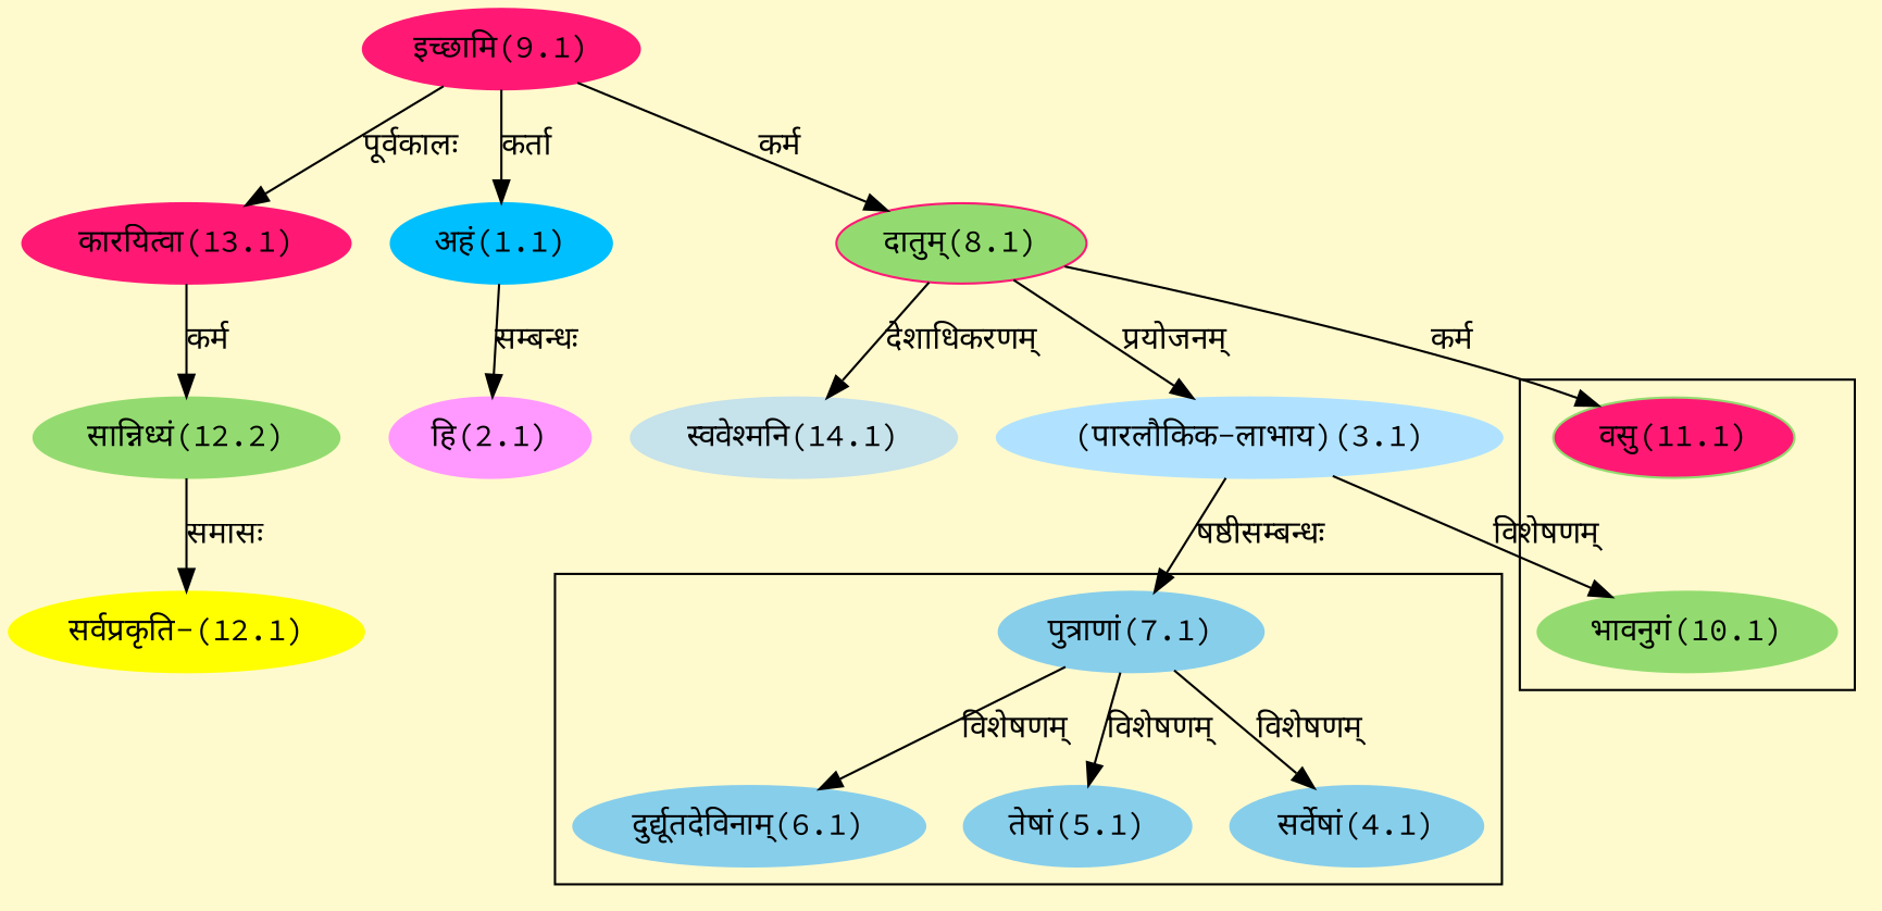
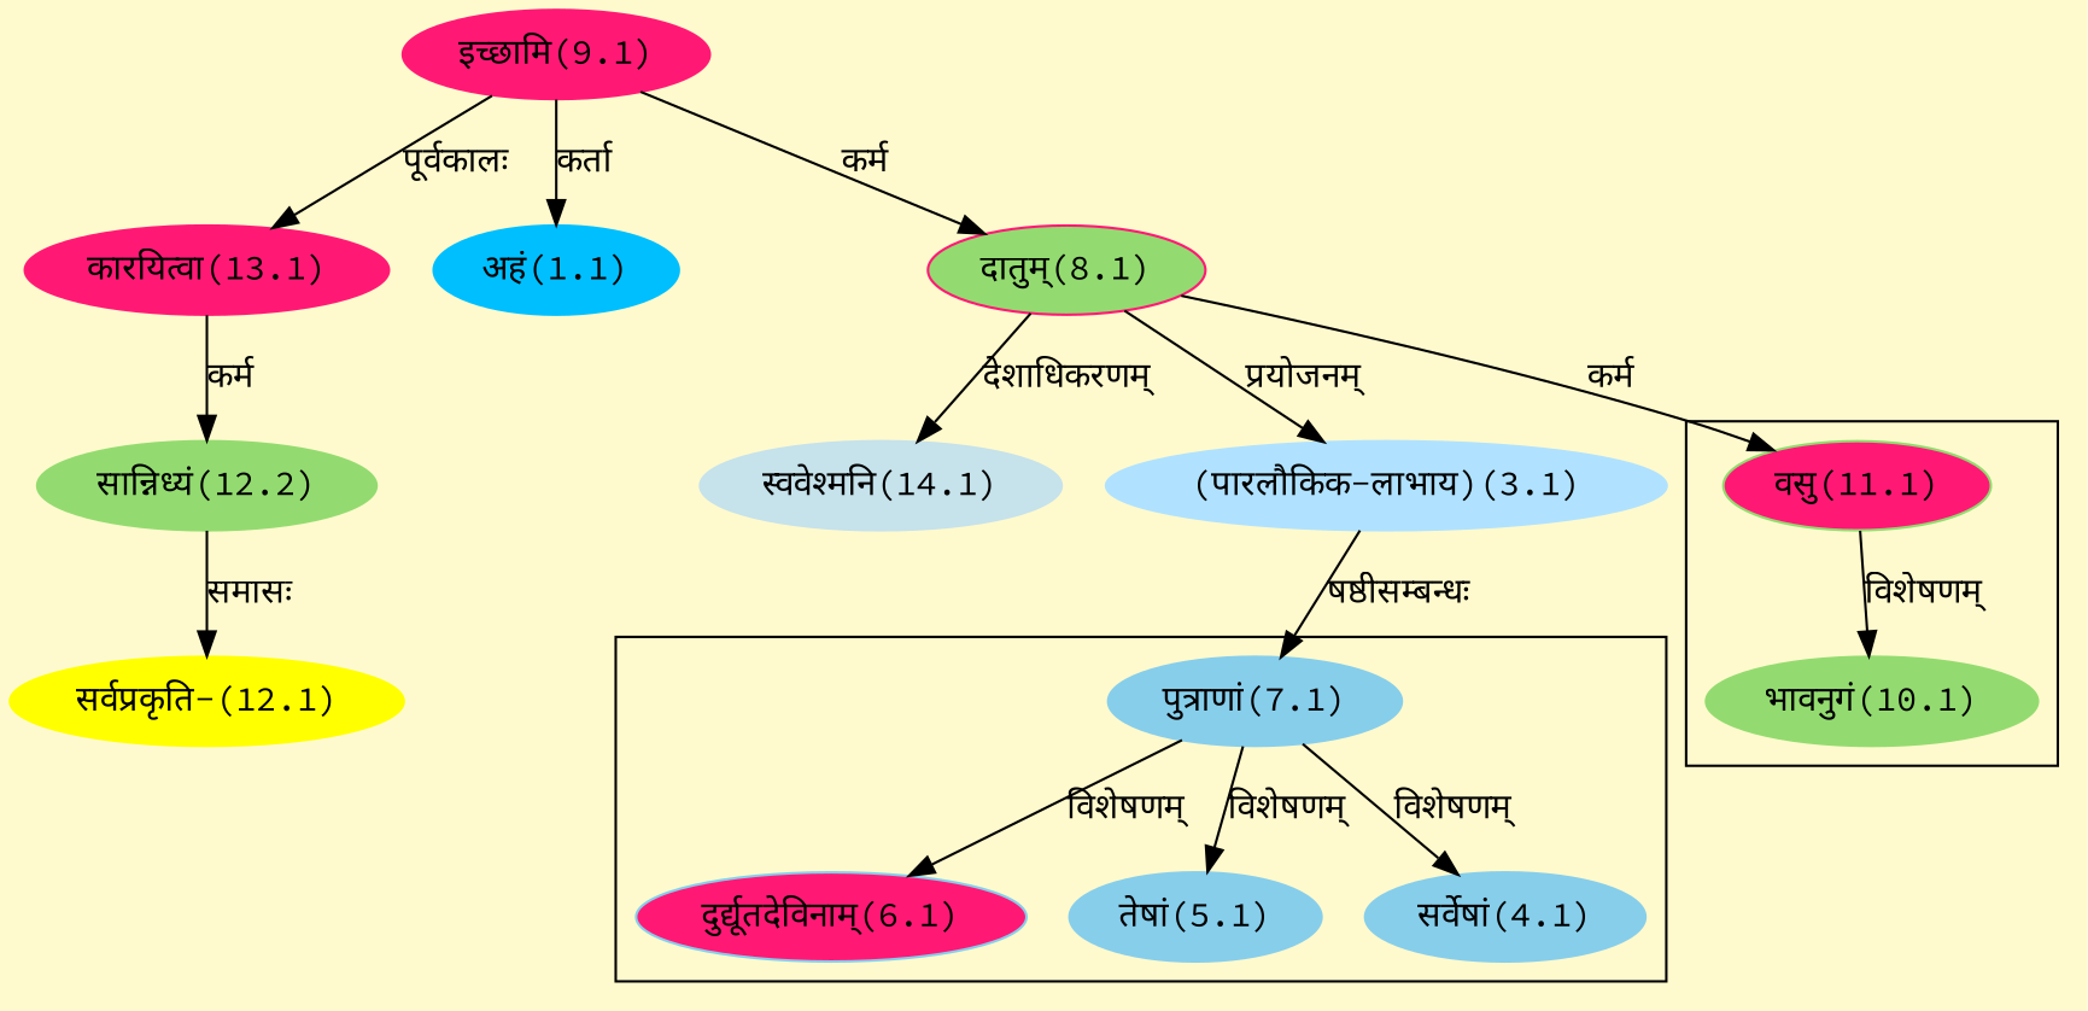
  digraph {
    bgcolor=lemonchiffon1
    compound=true
    fontname="Source Code Pro"
    rankdir=BT
    node [color="#87CEEB" fontname="Source Code Pro" style=filled]
    edge [dir=back fontname="Source Code Pro"]
    n1 [label="सर्वेषां(4.1)"]
    n2 [label="पुत्राणां(7.1)"]
    n3 [label="तेषां(5.1)"]
-   n4 [label="दुर्द्यूतदेविनाम्(6.1)"]
+   n4 [label="दुर्द्यूतदेविनाम्(6.1)" fillcolor="#FF1975"]
    n5 [color="#93DB70" label="भावनुगं(10.1)"]
    n6 [color="#93DB70" fillcolor="#FF1975" label="वसु(11.1)"]
    n7 [color="#B0E2FF" label="(पारलौकिक-लाभाय)(3.1)"]
    n8 [color="#FF1975" fillcolor="#93DB70" label="दातुम्(8.1)"]
    n9 [color="#FF1975" label="इच्छामि(9.1)"]
    n10 [color="#00BFFF" label="अहं(1.1)"]
-   n11 [color="#FF99FF" label="हि(2.1)"]
    n12 [color="#FFFF00" label="सर्वप्रकृति-(12.1)"]
    n13 [color="#93DB70" label="सान्निध्यं(12.2)"]
    n14 [color="#FF1975" label="कारयित्वा(13.1)"]
    n15 [color="#C6E2EB" label="स्ववेश्मनि(14.1)"]
    subgraph cluster_1 {
      n1
      n2
      n3
      n4
    }
    subgraph cluster_2 {
      n5
      n6
    }
    n1 -> n2 [label="विशेषणम्"]
    n2 -> n7 [label="षष्ठीसम्बन्धः"]
    n3 -> n2 [label="विशेषणम्"]
    n4 -> n2 [label="विशेषणम्"]
-   n5 -> n7 [label="विशेषणम्"]
+   n5 -> n6 [label="विशेषणम्"]
    n6 -> n8 [label="कर्म"]
    n7 -> n8 [label="प्रयोजनम्"]
    n8 -> n9 [label="कर्म"]
    n10 -> n9 [label="कर्ता"]
-   n11 -> n10 [label="सम्बन्धः"]
    n12 -> n13 [label="समासः"]
    n13 -> n14 [label="कर्म"]
    n14 -> n9 [label="पूर्वकालः"]
    n15 -> n8 [label="देशाधिकरणम्"]
  }
